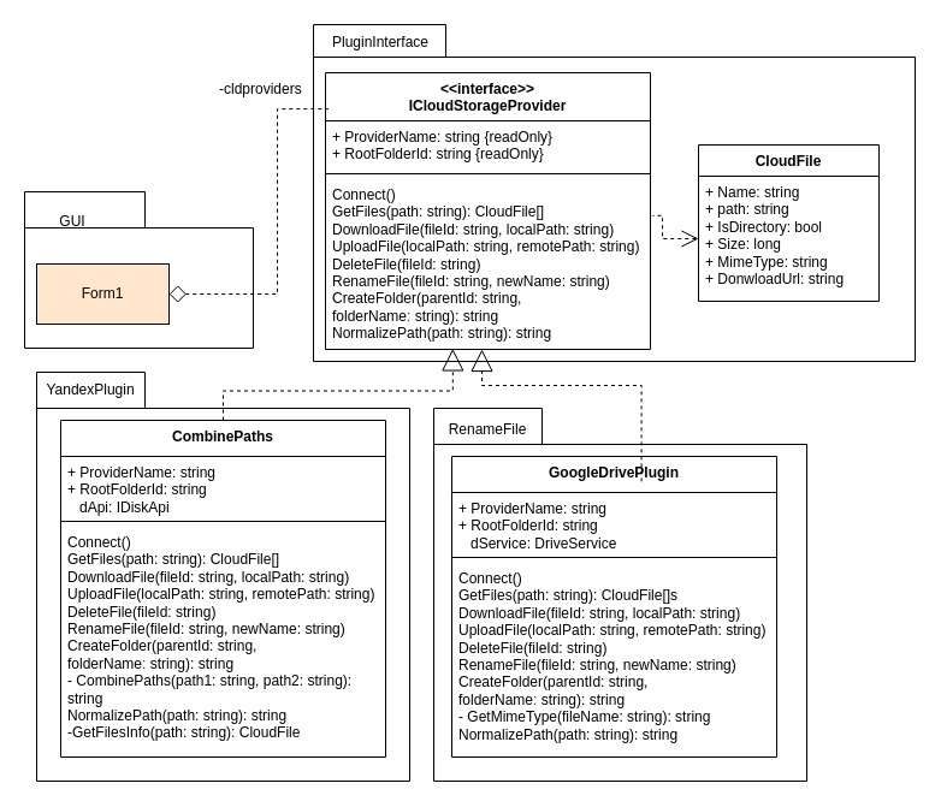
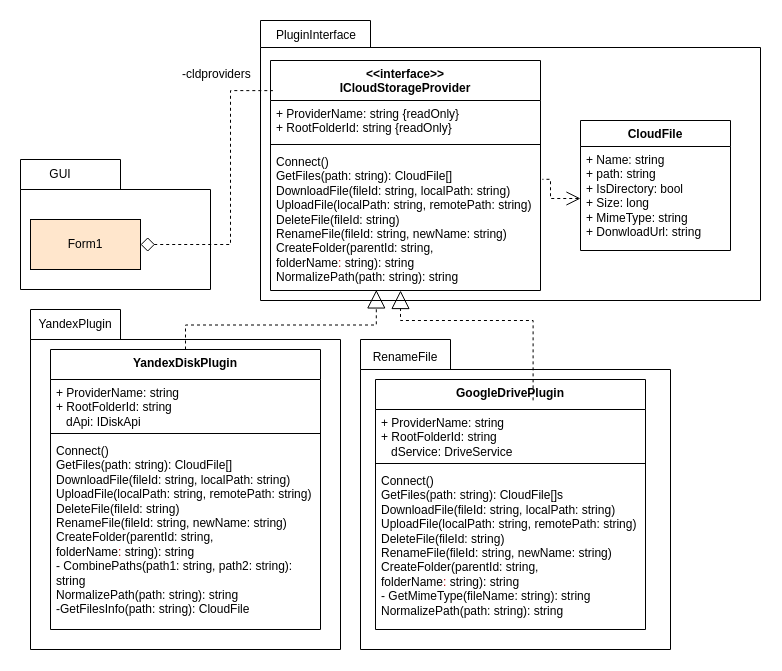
  <mxCell id="0" />
  <mxCell id="1" parent="0" />
  <mxCell id="2" value="&lt;div&gt;&lt;br&gt;&lt;/div&gt;&lt;div&gt;&lt;br&gt;&lt;/div&gt;" style="shape=folder;fontStyle=1;spacingTop=10;tabWidth=100;tabHeight=30;tabPosition=left;html=1;whiteSpace=wrap;" vertex="1" parent="1"><mxGeometry x="20" y="159" width="190" height="130" as="geometry" /></mxCell>
  <mxCell id="3" value="Form1" style="html=1;whiteSpace=wrap;fillColor=#ffe6cc;" vertex="1" parent="1"><mxGeometry x="30" y="219" width="110" height="50" as="geometry" /></mxCell>
  <mxCell id="4" value="&lt;div&gt;&lt;br&gt;&lt;/div&gt;&lt;div&gt;&lt;br&gt;&lt;/div&gt;" style="shape=folder;fontStyle=1;spacingTop=10;tabWidth=110;tabHeight=27;tabPosition=left;html=1;whiteSpace=wrap;" vertex="1" parent="1"><mxGeometry x="260" y="20" width="500" height="280" as="geometry" /></mxCell>
  <mxCell id="5" value="&amp;lt;&amp;lt;interface&amp;gt;&amp;gt;&lt;div&gt;ICloudStorageProvider&lt;/div&gt;" style="swimlane;fontStyle=1;align=center;verticalAlign=top;childLayout=stackLayout;horizontal=1;startSize=40;horizontalStack=0;resizeParent=1;resizeParentMax=0;resizeLast=0;collapsible=1;marginBottom=0;whiteSpace=wrap;html=1;" vertex="1" parent="1"><mxGeometry x="270" y="60" width="270" height="230" as="geometry" /></mxCell>
  <mxCell id="6" value="+ ProviderName: string {readOnly}&lt;div&gt;+ RootFolderId: string {readOnly}&lt;/div&gt;" style="text;strokeColor=none;fillColor=none;align=left;verticalAlign=top;spacingLeft=4;spacingRight=4;overflow=hidden;rotatable=0;points=[[0,0.5],[1,0.5]];portConstraint=eastwest;whiteSpace=wrap;html=1;" vertex="1" parent="5"><mxGeometry y="40" width="270" height="40" as="geometry" /></mxCell>
  <mxCell id="7" value="" style="line;strokeWidth=1;fillColor=none;align=left;verticalAlign=middle;spacingTop=-1;spacingLeft=3;spacingRight=3;rotatable=0;labelPosition=right;points=[];portConstraint=eastwest;strokeColor=inherit;" vertex="1" parent="5"><mxGeometry y="80" width="270" height="8" as="geometry" /></mxCell>
  <mxCell id="8" value="Connect()&lt;div&gt;GetFiles(path: string): CloudFile[]&lt;/div&gt;&lt;div&gt;DownloadFile(fileId: string,&amp;nbsp;localPath:&lt;font&gt;&amp;nbsp;&lt;/font&gt;string)&lt;/div&gt;&lt;div&gt;UploadFile(localPath: string,&amp;nbsp;remotePath:&lt;font&gt;&amp;nbsp;&lt;/font&gt;string)&lt;/div&gt;&lt;div&gt;DeleteFile(fileId: string)&lt;/div&gt;&lt;div&gt;&lt;div&gt;RenameFile(fileId: string,&amp;nbsp;newName:&lt;font color=&quot;rgba(0, 0, 0, 0)&quot;&gt;&amp;nbsp;&lt;/font&gt;string&lt;span style=&quot;background-color: transparent; color: light-dark(rgb(0, 0, 0), rgb(255, 255, 255));&quot;&gt;)&lt;/span&gt;&lt;/div&gt;&lt;div&gt;CreateFolder(parentId: string, folderName&lt;font color=&quot;#ba0000&quot;&gt;:&amp;nbsp;&lt;/font&gt;string): string&lt;/div&gt;&lt;div&gt;NormalizePath(path: string): string&lt;/div&gt;&lt;/div&gt;" style="text;strokeColor=none;fillColor=none;align=left;verticalAlign=top;spacingLeft=4;spacingRight=4;overflow=hidden;rotatable=0;points=[[0,0.5],[1,0.5]];portConstraint=eastwest;whiteSpace=wrap;html=1;" vertex="1" parent="5"><mxGeometry y="88" width="270" height="142" as="geometry" /></mxCell>
  <mxCell id="9" value="" style="shape=folder;fontStyle=1;spacingTop=10;tabWidth=90;tabHeight=30;tabPosition=left;html=1;whiteSpace=wrap;" vertex="1" parent="1"><mxGeometry x="30" y="309" width="310" height="340" as="geometry" /></mxCell>
- <mxCell id="10" value="GUI" style="text;html=1;align=center;verticalAlign=middle;whiteSpace=wrap;rounded=0;" vertex="1" parent="1"><mxGeometry x="30" y="169" width="60" height="30" as="geometry" /></mxCell>
+ <mxCell id="10" value="GUI" style="text;html=1;align=center;verticalAlign=middle;whiteSpace=wrap;rounded=0;" vertex="1" parent="1"><mxGeometry x="30" y="159" width="60" height="30" as="geometry" /></mxCell>
  <mxCell id="11" value="PluginInterface" style="text;html=1;align=center;verticalAlign=middle;whiteSpace=wrap;rounded=0;" vertex="1" parent="1"><mxGeometry x="286" y="20" width="60" height="30" as="geometry" /></mxCell>
  <mxCell id="12" value="YandexPlugin" style="text;html=1;align=center;verticalAlign=middle;whiteSpace=wrap;rounded=0;" vertex="1" parent="1"><mxGeometry x="45" y="309" width="60" height="30" as="geometry" /></mxCell>
  <mxCell id="13" value="" style="shape=folder;fontStyle=1;spacingTop=10;tabWidth=90;tabHeight=30;tabPosition=left;html=1;whiteSpace=wrap;" vertex="1" parent="1"><mxGeometry x="360" y="339" width="310" height="310" as="geometry" /></mxCell>
  <mxCell id="14" value="RenameFile&lt;div&gt;&lt;br&gt;&lt;/div&gt;" style="text;html=1;align=center;verticalAlign=middle;whiteSpace=wrap;rounded=0;" vertex="1" parent="1"><mxGeometry x="375" y="349" width="60" height="30" as="geometry" /></mxCell>
  <mxCell id="15" style="edgeStyle=orthogonalEdgeStyle;rounded=0;orthogonalLoop=1;jettySize=auto;html=1;exitX=0.5;exitY=1;exitDx=0;exitDy=0;exitPerimeter=0;" edge="1" parent="1" source="2" target="2"><mxGeometry relative="1" as="geometry" /></mxCell>
  <mxCell id="16" value="CloudFile" style="swimlane;fontStyle=1;align=center;verticalAlign=top;childLayout=stackLayout;horizontal=1;startSize=26;horizontalStack=0;resizeParent=1;resizeParentMax=0;resizeLast=0;collapsible=1;marginBottom=0;whiteSpace=wrap;html=1;" vertex="1" parent="1"><mxGeometry x="580" y="120" width="150" height="130" as="geometry" /></mxCell>
  <mxCell id="17" value="+ Name: string&lt;div&gt;+ path:&amp;nbsp;&lt;span style=&quot;background-color: transparent; color: light-dark(rgb(0, 0, 0), rgb(255, 255, 255));&quot;&gt;string&lt;/span&gt;&lt;/div&gt;&lt;div&gt;+ IsDirectory: bool&lt;/div&gt;&lt;div&gt;+ Size: long&lt;/div&gt;&lt;div&gt;+ MimeType: string&lt;/div&gt;&lt;div&gt;+ DonwloadUrl: string&lt;/div&gt;&lt;div&gt;&lt;br&gt;&lt;/div&gt;" style="text;strokeColor=none;fillColor=none;align=left;verticalAlign=top;spacingLeft=4;spacingRight=4;overflow=hidden;rotatable=0;points=[[0,0.5],[1,0.5]];portConstraint=eastwest;whiteSpace=wrap;html=1;" vertex="1" parent="16"><mxGeometry y="26" width="150" height="104" as="geometry" /></mxCell>
  <mxCell id="18" value="GoogleDrivePlugin" style="swimlane;fontStyle=1;align=center;verticalAlign=top;childLayout=stackLayout;horizontal=1;startSize=30;horizontalStack=0;resizeParent=1;resizeParentMax=0;resizeLast=0;collapsible=1;marginBottom=0;whiteSpace=wrap;html=1;" vertex="1" parent="1"><mxGeometry x="375" y="379" width="270" height="250" as="geometry" /></mxCell>
  <mxCell id="19" value="+ ProviderName: string&lt;div&gt;+ RootFolderId: string&lt;/div&gt;&lt;div&gt;&amp;nbsp; &amp;nbsp;dService:&amp;nbsp;DriveService&lt;/div&gt;&lt;div&gt;&lt;br&gt;&lt;/div&gt;" style="text;strokeColor=none;fillColor=none;align=left;verticalAlign=top;spacingLeft=4;spacingRight=4;overflow=hidden;rotatable=0;points=[[0,0.5],[1,0.5]];portConstraint=eastwest;whiteSpace=wrap;html=1;" vertex="1" parent="18"><mxGeometry y="30" width="270" height="50" as="geometry" /></mxCell>
  <mxCell id="20" value="" style="line;strokeWidth=1;fillColor=none;align=left;verticalAlign=middle;spacingTop=-1;spacingLeft=3;spacingRight=3;rotatable=0;labelPosition=right;points=[];portConstraint=eastwest;strokeColor=inherit;" vertex="1" parent="18"><mxGeometry y="80" width="270" height="8" as="geometry" /></mxCell>
  <mxCell id="21" value="Connect()&lt;div&gt;GetFiles(path: string): CloudFile[]s&lt;/div&gt;&lt;div&gt;DownloadFile(fileId: string,&amp;nbsp;localPath:&lt;font&gt;&amp;nbsp;&lt;/font&gt;string)&lt;/div&gt;&lt;div&gt;UploadFile(localPath: string,&amp;nbsp;remotePath:&lt;font&gt;&amp;nbsp;&lt;/font&gt;string)&lt;/div&gt;&lt;div&gt;DeleteFile(fileId: string)&lt;/div&gt;&lt;div&gt;&lt;div&gt;RenameFile(fileId: string,&amp;nbsp;newName:&lt;font color=&quot;rgba(0, 0, 0, 0)&quot;&gt;&amp;nbsp;&lt;/font&gt;string&lt;span style=&quot;background-color: transparent; color: light-dark(rgb(0, 0, 0), rgb(255, 255, 255));&quot;&gt;)&lt;/span&gt;&lt;/div&gt;&lt;div&gt;CreateFolder(parentId: string, folderName&lt;font color=&quot;#ba0000&quot;&gt;:&amp;nbsp;&lt;/font&gt;string): string&lt;/div&gt;&lt;div&gt;- GetMimeType&lt;span style=&quot;background-color: transparent; color: light-dark(rgb(0, 0, 0), rgb(255, 255, 255));&quot;&gt;(fileName: string): string&lt;/span&gt;&lt;/div&gt;&lt;div&gt;NormalizePath(path: string): string&lt;/div&gt;&lt;/div&gt;" style="text;strokeColor=none;fillColor=none;align=left;verticalAlign=top;spacingLeft=4;spacingRight=4;overflow=hidden;rotatable=0;points=[[0,0.5],[1,0.5]];portConstraint=eastwest;whiteSpace=wrap;html=1;" vertex="1" parent="18"><mxGeometry y="88" width="270" height="162" as="geometry" /></mxCell>
- <mxCell id="22" value="CombinePaths" style="swimlane;fontStyle=1;align=center;verticalAlign=top;childLayout=stackLayout;horizontal=1;startSize=30;horizontalStack=0;resizeParent=1;resizeParentMax=0;resizeLast=0;collapsible=1;marginBottom=0;whiteSpace=wrap;html=1;" vertex="1" parent="1"><mxGeometry x="50" y="349" width="270" height="280" as="geometry" /></mxCell>
+ <mxCell id="22" value="YandexDiskPlugin" style="swimlane;fontStyle=1;align=center;verticalAlign=top;childLayout=stackLayout;horizontal=1;startSize=30;horizontalStack=0;resizeParent=1;resizeParentMax=0;resizeLast=0;collapsible=1;marginBottom=0;whiteSpace=wrap;html=1;" vertex="1" parent="1"><mxGeometry x="50" y="349" width="270" height="280" as="geometry" /></mxCell>
  <mxCell id="23" value="+ ProviderName: string&lt;div&gt;+ RootFolderId: string&lt;/div&gt;&lt;div&gt;&amp;nbsp; &amp;nbsp;dApi:&amp;nbsp;IDiskApi&lt;/div&gt;&lt;div&gt;&lt;br&gt;&lt;/div&gt;" style="text;strokeColor=none;fillColor=none;align=left;verticalAlign=top;spacingLeft=4;spacingRight=4;overflow=hidden;rotatable=0;points=[[0,0.5],[1,0.5]];portConstraint=eastwest;whiteSpace=wrap;html=1;" vertex="1" parent="22"><mxGeometry y="30" width="270" height="50" as="geometry" /></mxCell>
  <mxCell id="24" value="" style="line;strokeWidth=1;fillColor=none;align=left;verticalAlign=middle;spacingTop=-1;spacingLeft=3;spacingRight=3;rotatable=0;labelPosition=right;points=[];portConstraint=eastwest;strokeColor=inherit;" vertex="1" parent="22"><mxGeometry y="80" width="270" height="8" as="geometry" /></mxCell>
  <mxCell id="25" value="Connect()&lt;div&gt;GetFiles(path: string): CloudFile[]&lt;/div&gt;&lt;div&gt;DownloadFile(fileId: string,&amp;nbsp;localPath:&lt;font&gt;&amp;nbsp;&lt;/font&gt;string)&lt;/div&gt;&lt;div&gt;UploadFile(localPath: string,&amp;nbsp;remotePath:&lt;font&gt;&amp;nbsp;&lt;/font&gt;string)&lt;/div&gt;&lt;div&gt;DeleteFile(fileId: string)&lt;/div&gt;&lt;div&gt;&lt;div&gt;RenameFile(fileId: string,&amp;nbsp;newName:&lt;font color=&quot;rgba(0, 0, 0, 0)&quot;&gt;&amp;nbsp;&lt;/font&gt;string&lt;span style=&quot;background-color: transparent; color: light-dark(rgb(0, 0, 0), rgb(255, 255, 255));&quot;&gt;)&lt;/span&gt;&lt;/div&gt;&lt;div&gt;CreateFolder(parentId: string, folderName&lt;font color=&quot;#ba0000&quot;&gt;:&amp;nbsp;&lt;/font&gt;string): string&lt;/div&gt;&lt;div&gt;- CombinePaths&lt;span style=&quot;background-color: transparent; color: light-dark(rgb(0, 0, 0), rgb(255, 255, 255));&quot;&gt;(path1: string,&amp;nbsp;&lt;/span&gt;&lt;span style=&quot;background-color: transparent; color: light-dark(rgb(0, 0, 0), rgb(255, 255, 255));&quot;&gt;path2: string&lt;/span&gt;&lt;span style=&quot;background-color: transparent; color: light-dark(rgb(0, 0, 0), rgb(255, 255, 255));&quot;&gt;): string&lt;/span&gt;&lt;/div&gt;&lt;div&gt;NormalizePath(path: string): string&lt;/div&gt;&lt;/div&gt;&lt;div&gt;-GetFilesInfo(path: string): CloudFile&lt;/div&gt;" style="text;strokeColor=none;fillColor=none;align=left;verticalAlign=top;spacingLeft=4;spacingRight=4;overflow=hidden;rotatable=0;points=[[0,0.5],[1,0.5]];portConstraint=eastwest;whiteSpace=wrap;html=1;" vertex="1" parent="22"><mxGeometry y="88" width="270" height="192" as="geometry" /></mxCell>
  <mxCell id="26" style="edgeStyle=orthogonalEdgeStyle;rounded=0;orthogonalLoop=1;jettySize=auto;html=1;entryX=0.472;entryY=0.994;entryDx=0;entryDy=0;entryPerimeter=0;endArrow=block;endFill=0;endSize=16;dashed=1;" edge="1" parent="1"><mxGeometry relative="1" as="geometry"><mxPoint x="532.6" y="399.85" as="sourcePoint" /><mxPoint x="400.04" y="289.998" as="targetPoint" /><Array as="points"><mxPoint x="533" y="320" /><mxPoint x="400" y="320" /></Array></mxGeometry></mxCell>
  <mxCell id="27" style="edgeStyle=orthogonalEdgeStyle;rounded=0;orthogonalLoop=1;jettySize=auto;html=1;entryX=0.392;entryY=0.996;entryDx=0;entryDy=0;entryPerimeter=0;endArrow=block;endFill=0;strokeWidth=1;endSize=16;dashed=1;" edge="1" parent="1" source="22" target="8"><mxGeometry relative="1" as="geometry" /></mxCell>
  <mxCell id="28" style="edgeStyle=orthogonalEdgeStyle;rounded=0;orthogonalLoop=1;jettySize=auto;html=1;entryX=1.007;entryY=0.217;entryDx=0;entryDy=0;entryPerimeter=0;startArrow=open;startFill=0;endArrow=none;endSize=6;startSize=12;dashed=1;" edge="1" parent="1" source="17" target="8"><mxGeometry relative="1" as="geometry" /></mxCell>
  <mxCell id="29" style="edgeStyle=orthogonalEdgeStyle;rounded=0;orthogonalLoop=1;jettySize=auto;html=1;entryX=0.009;entryY=0.131;entryDx=0;entryDy=0;entryPerimeter=0;endArrow=none;endFill=0;endSize=12;startFill=0;startArrow=diamond;startSize=12;dashed=1;" edge="1" parent="1" source="3" target="5"><mxGeometry relative="1" as="geometry"><Array as="points"><mxPoint x="230" y="244" /><mxPoint x="230" y="90" /></Array></mxGeometry></mxCell>
  <mxCell id="30" value="-cldproviders" style="text;whiteSpace=wrap;" vertex="1" parent="1"><mxGeometry x="180" y="60" width="100" height="40" as="geometry" /></mxCell>
